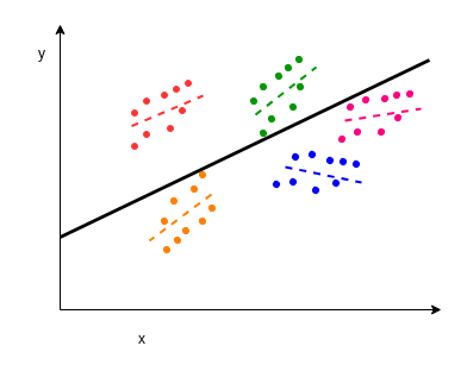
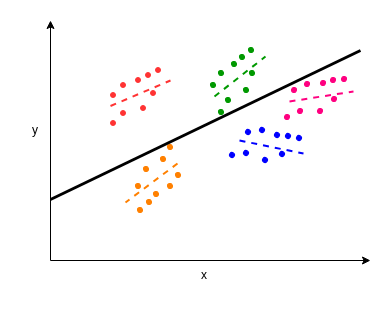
  <mxCell id="0" />
  <mxCell id="1" parent="0" />
  <mxCell id="2" value="" style="endArrow=classic;html=1;rounded=0;" edge="1" parent="1"><mxGeometry width="50" height="50" relative="1" as="geometry"><mxPoint x="50" y="260" as="sourcePoint" /><mxPoint x="50" y="20" as="targetPoint" /></mxGeometry></mxCell>
  <mxCell id="3" value="" style="endArrow=classic;html=1;rounded=0;" edge="1" parent="1"><mxGeometry width="50" height="50" relative="1" as="geometry"><mxPoint x="50" y="260" as="sourcePoint" /><mxPoint x="370" y="260" as="targetPoint" /></mxGeometry></mxCell>
  <mxCell id="4" value="" style="endArrow=none;html=1;rounded=0;strokeWidth=2;dashed=1;strokeColor=#FF8000;" edge="1" parent="1"><mxGeometry width="50" height="50" relative="1" as="geometry"><mxPoint x="177" y="163" as="sourcePoint" /><mxPoint x="125" y="202" as="targetPoint" /></mxGeometry></mxCell>
  <mxCell id="5" value="" style="ellipse;whiteSpace=wrap;html=1;aspect=fixed;fillColor=#FF8000;direction=south;rotation=-195;strokeColor=#FF8000;" vertex="1" parent="1"><mxGeometry x="167" y="144" width="5" height="5" as="geometry" /></mxCell>
  <mxCell id="6" value="" style="ellipse;whiteSpace=wrap;html=1;aspect=fixed;fillColor=#FF8000;rotation=-195;strokeColor=#FF8000;" vertex="1" parent="1"><mxGeometry x="160" y="156" width="5" height="5" as="geometry" /></mxCell>
  <mxCell id="7" value="" style="ellipse;whiteSpace=wrap;html=1;aspect=fixed;fillColor=#FF8000;rotation=-195;strokeColor=#FF8000;" vertex="1" parent="1"><mxGeometry x="143" y="166" width="5" height="5" as="geometry" /></mxCell>
  <mxCell id="8" value="" style="ellipse;whiteSpace=wrap;html=1;aspect=fixed;fillColor=#FF8000;rotation=-195;strokeColor=#FF8000;" vertex="1" parent="1"><mxGeometry x="153" y="191" width="5" height="5" as="geometry" /></mxCell>
  <mxCell id="9" value="" style="ellipse;whiteSpace=wrap;html=1;aspect=fixed;fillColor=#FF8000;rotation=-195;strokeColor=#FF8000;" vertex="1" parent="1"><mxGeometry x="146" y="199" width="5" height="5" as="geometry" /></mxCell>
  <mxCell id="10" value="" style="ellipse;whiteSpace=wrap;html=1;aspect=fixed;fillColor=#FF8000;rotation=-195;strokeColor=#FF8000;" vertex="1" parent="1"><mxGeometry x="135" y="183" width="5" height="5" as="geometry" /></mxCell>
  <mxCell id="11" value="" style="ellipse;whiteSpace=wrap;html=1;aspect=fixed;fillColor=#FF8000;rotation=-195;strokeColor=#FF8000;" vertex="1" parent="1"><mxGeometry x="137" y="207" width="5" height="5" as="geometry" /></mxCell>
  <mxCell id="12" value="" style="ellipse;whiteSpace=wrap;html=1;aspect=fixed;fillColor=#FF8000;direction=south;rotation=-195;strokeColor=#FF8000;" vertex="1" parent="1"><mxGeometry x="175" y="172" width="5" height="5" as="geometry" /></mxCell>
  <mxCell id="13" value="" style="ellipse;whiteSpace=wrap;html=1;aspect=fixed;fillColor=#FF8000;rotation=-195;strokeColor=#FF8000;" vertex="1" parent="1"><mxGeometry x="167" y="183" width="5" height="5" as="geometry" /></mxCell>
  <mxCell id="14" value="" style="endArrow=none;html=1;rounded=0;strokeWidth=2;dashed=1;strokeColor=#0000FF;" edge="1" parent="1"><mxGeometry width="50" height="50" relative="1" as="geometry"><mxPoint x="239" y="140" as="sourcePoint" /><mxPoint x="303" y="153" as="targetPoint" /></mxGeometry></mxCell>
  <mxCell id="15" value="" style="ellipse;whiteSpace=wrap;html=1;aspect=fixed;fillColor=#0000FF;direction=south;rotation=35;strokeColor=#0000FF;" vertex="1" parent="1"><mxGeometry x="229" y="152" width="5" height="5" as="geometry" /></mxCell>
  <mxCell id="16" value="" style="ellipse;whiteSpace=wrap;html=1;aspect=fixed;fillColor=#0000FF;rotation=35;strokeColor=#0000FF;" vertex="1" parent="1"><mxGeometry x="243" y="150" width="5" height="5" as="geometry" /></mxCell>
  <mxCell id="17" value="" style="ellipse;whiteSpace=wrap;html=1;aspect=fixed;fillColor=#0000FF;rotation=35;strokeColor=#0000FF;" vertex="1" parent="1"><mxGeometry x="262" y="157" width="5" height="5" as="geometry" /></mxCell>
  <mxCell id="18" value="" style="ellipse;whiteSpace=wrap;html=1;aspect=fixed;fillColor=#0000FF;rotation=35;strokeColor=#0000FF;" vertex="1" parent="1"><mxGeometry x="274" y="132" width="5" height="5" as="geometry" /></mxCell>
  <mxCell id="19" value="" style="ellipse;whiteSpace=wrap;html=1;aspect=fixed;fillColor=#0000FF;rotation=35;strokeColor=#0000FF;" vertex="1" parent="1"><mxGeometry x="285" y="133" width="5" height="5" as="geometry" /></mxCell>
  <mxCell id="20" value="" style="ellipse;whiteSpace=wrap;html=1;aspect=fixed;fillColor=#0000FF;rotation=35;strokeColor=#0000FF;" vertex="1" parent="1"><mxGeometry x="279" y="151" width="5" height="5" as="geometry" /></mxCell>
  <mxCell id="21" value="" style="ellipse;whiteSpace=wrap;html=1;aspect=fixed;fillColor=#0000FF;rotation=35;strokeColor=#0000FF;" vertex="1" parent="1"><mxGeometry x="296" y="135" width="5" height="5" as="geometry" /></mxCell>
  <mxCell id="22" value="" style="ellipse;whiteSpace=wrap;html=1;aspect=fixed;fillColor=#0000FF;direction=south;rotation=35;strokeColor=#0000FF;" vertex="1" parent="1"><mxGeometry x="245" y="129" width="5" height="5" as="geometry" /></mxCell>
  <mxCell id="23" value="" style="ellipse;whiteSpace=wrap;html=1;aspect=fixed;fillColor=#0000FF;rotation=35;strokeColor=#0000FF;" vertex="1" parent="1"><mxGeometry x="259" y="127" width="5" height="5" as="geometry" /></mxCell>
  <mxCell id="24" value="" style="endArrow=none;html=1;rounded=0;strokeWidth=2;dashed=1;strokeColor=#FF0080;" edge="1" parent="1"><mxGeometry width="50" height="50" relative="1" as="geometry"><mxPoint x="289" y="101" as="sourcePoint" /><mxPoint x="353" y="91" as="targetPoint" /></mxGeometry></mxCell>
  <mxCell id="25" value="" style="ellipse;whiteSpace=wrap;html=1;aspect=fixed;fillColor=#FF0080;direction=south;rotation=15;strokeColor=#FF0080;" vertex="1" parent="1"><mxGeometry x="284" y="114" width="5" height="5" as="geometry" /></mxCell>
  <mxCell id="26" value="" style="ellipse;whiteSpace=wrap;html=1;aspect=fixed;fillColor=#FF0080;rotation=15;strokeColor=#FF0080;" vertex="1" parent="1"><mxGeometry x="297" y="108" width="5" height="5" as="geometry" /></mxCell>
  <mxCell id="27" value="" style="ellipse;whiteSpace=wrap;html=1;aspect=fixed;fillColor=#FF0080;rotation=15;strokeColor=#FF0080;" vertex="1" parent="1"><mxGeometry x="317" y="108" width="5" height="5" as="geometry" /></mxCell>
  <mxCell id="28" value="" style="ellipse;whiteSpace=wrap;html=1;aspect=fixed;fillColor=#FF0080;rotation=15;strokeColor=#FF0080;" vertex="1" parent="1"><mxGeometry x="320" y="80" width="5" height="5" as="geometry" /></mxCell>
  <mxCell id="29" value="" style="ellipse;whiteSpace=wrap;html=1;aspect=fixed;fillColor=#FF0080;rotation=15;strokeColor=#FF0080;" vertex="1" parent="1"><mxGeometry x="330" y="77" width="5" height="5" as="geometry" /></mxCell>
  <mxCell id="30" value="" style="ellipse;whiteSpace=wrap;html=1;aspect=fixed;fillColor=#FF0080;rotation=15;strokeColor=#FF0080;" vertex="1" parent="1"><mxGeometry x="331" y="96" width="5" height="5" as="geometry" /></mxCell>
  <mxCell id="31" value="" style="ellipse;whiteSpace=wrap;html=1;aspect=fixed;fillColor=#FF0080;rotation=15;strokeColor=#FF0080;" vertex="1" parent="1"><mxGeometry x="341" y="76" width="5" height="5" as="geometry" /></mxCell>
  <mxCell id="32" value="" style="ellipse;whiteSpace=wrap;html=1;aspect=fixed;fillColor=#FF0080;direction=south;rotation=15;strokeColor=#FF0080;" vertex="1" parent="1"><mxGeometry x="291" y="87" width="5" height="5" as="geometry" /></mxCell>
  <mxCell id="33" value="" style="ellipse;whiteSpace=wrap;html=1;aspect=fixed;fillColor=#FF0080;rotation=15;strokeColor=#FF0080;" vertex="1" parent="1"><mxGeometry x="304" y="81" width="5" height="5" as="geometry" /></mxCell>
  <mxCell id="34" value="" style="endArrow=none;html=1;rounded=0;strokeWidth=2;dashed=1;strokeColor=#009900;" edge="1" parent="1"><mxGeometry width="50" height="50" relative="1" as="geometry"><mxPoint x="214" y="96" as="sourcePoint" /><mxPoint x="265" y="56" as="targetPoint" /></mxGeometry></mxCell>
  <mxCell id="35" value="" style="ellipse;whiteSpace=wrap;html=1;aspect=fixed;fillColor=#009900;direction=south;rotation=-15;container=0;strokeColor=#009900;" vertex="1" parent="1"><mxGeometry x="218" y="109" width="5" height="5" as="geometry" /></mxCell>
  <mxCell id="36" value="" style="ellipse;whiteSpace=wrap;html=1;aspect=fixed;fillColor=#009900;rotation=-15;container=0;strokeColor=#009900;" vertex="1" parent="1"><mxGeometry x="225" y="97" width="5" height="5" as="geometry" /></mxCell>
  <mxCell id="37" value="" style="ellipse;whiteSpace=wrap;html=1;aspect=fixed;fillColor=#009900;rotation=-15;container=0;strokeColor=#009900;" vertex="1" parent="1"><mxGeometry x="243" y="87" width="5" height="5" as="geometry" /></mxCell>
  <mxCell id="38" value="" style="ellipse;whiteSpace=wrap;html=1;aspect=fixed;fillColor=#009900;rotation=-15;container=0;strokeColor=#009900;" vertex="1" parent="1"><mxGeometry x="231" y="61" width="5" height="5" as="geometry" /></mxCell>
  <mxCell id="39" value="" style="ellipse;whiteSpace=wrap;html=1;aspect=fixed;fillColor=#009900;rotation=-15;container=0;strokeColor=#009900;" vertex="1" parent="1"><mxGeometry x="239" y="54" width="5" height="5" as="geometry" /></mxCell>
  <mxCell id="40" value="" style="ellipse;whiteSpace=wrap;html=1;aspect=fixed;fillColor=#009900;rotation=-15;container=0;strokeColor=#009900;" vertex="1" parent="1"><mxGeometry x="249" y="70" width="5" height="5" as="geometry" /></mxCell>
  <mxCell id="41" value="" style="ellipse;whiteSpace=wrap;html=1;aspect=fixed;fillColor=#009900;rotation=-15;container=0;strokeColor=#009900;" vertex="1" parent="1"><mxGeometry x="248" y="47" width="5" height="5" as="geometry" /></mxCell>
  <mxCell id="42" value="" style="ellipse;whiteSpace=wrap;html=1;aspect=fixed;fillColor=#009900;direction=south;rotation=-15;container=0;strokeColor=#009900;" vertex="1" parent="1"><mxGeometry x="210" y="82" width="5" height="5" as="geometry" /></mxCell>
  <mxCell id="43" value="" style="ellipse;whiteSpace=wrap;html=1;aspect=fixed;fillColor=#009900;rotation=-15;container=0;strokeColor=#009900;" vertex="1" parent="1"><mxGeometry x="218" y="70" width="5" height="5" as="geometry" /></mxCell>
  <mxCell id="44" value="" style="endArrow=none;html=1;rounded=0;strokeWidth=2;dashed=1;strokeColor=#FF3333;" edge="1" parent="1"><mxGeometry width="50" height="50" relative="1" as="geometry"><mxPoint x="110" y="105.5" as="sourcePoint" /><mxPoint x="170" y="80" as="targetPoint" /></mxGeometry></mxCell>
  <mxCell id="45" value="" style="ellipse;whiteSpace=wrap;html=1;aspect=fixed;fillColor=#FF3333;direction=south;container=0;strokeColor=#FF3333;" vertex="1" parent="1"><mxGeometry x="110" y="120" width="5" height="5" as="geometry" /></mxCell>
  <mxCell id="46" value="" style="ellipse;whiteSpace=wrap;html=1;aspect=fixed;fillColor=#FF3333;container=0;strokeColor=#FF3333;" vertex="1" parent="1"><mxGeometry x="120" y="110" width="5" height="5" as="geometry" /></mxCell>
  <mxCell id="47" value="" style="ellipse;whiteSpace=wrap;html=1;aspect=fixed;fillColor=#FF3333;container=0;strokeColor=#FF3333;" vertex="1" parent="1"><mxGeometry x="140" y="105" width="5" height="5" as="geometry" /></mxCell>
  <mxCell id="48" value="" style="ellipse;whiteSpace=wrap;html=1;aspect=fixed;fillColor=#FF3333;container=0;strokeColor=#FF3333;" vertex="1" parent="1"><mxGeometry x="135" y="77" width="5" height="5" as="geometry" /></mxCell>
  <mxCell id="49" value="" style="ellipse;whiteSpace=wrap;html=1;aspect=fixed;fillColor=#FF3333;container=0;strokeColor=#FF3333;" vertex="1" parent="1"><mxGeometry x="145" y="72" width="5" height="5" as="geometry" /></mxCell>
  <mxCell id="50" value="" style="ellipse;whiteSpace=wrap;html=1;aspect=fixed;fillColor=#FF3333;container=0;strokeColor=#FF3333;" vertex="1" parent="1"><mxGeometry x="150" y="90" width="5" height="5" as="geometry" /></mxCell>
  <mxCell id="51" value="" style="ellipse;whiteSpace=wrap;html=1;aspect=fixed;fillColor=#FF3333;container=0;strokeColor=#FF3333;" vertex="1" parent="1"><mxGeometry x="155" y="67" width="5" height="5" as="geometry" /></mxCell>
  <mxCell id="52" value="" style="ellipse;whiteSpace=wrap;html=1;aspect=fixed;fillColor=#FF3333;direction=south;container=0;strokeColor=#FF3333;" vertex="1" parent="1"><mxGeometry x="110" y="92" width="5" height="5" as="geometry" /></mxCell>
  <mxCell id="53" value="" style="ellipse;whiteSpace=wrap;html=1;aspect=fixed;fillColor=#FF3333;container=0;strokeColor=#FF3333;" vertex="1" parent="1"><mxGeometry x="120" y="82" width="5" height="5" as="geometry" /></mxCell>
  <mxCell id="54" value="" style="endArrow=none;html=1;rounded=0;strokeWidth=3;" edge="1" parent="1"><mxGeometry width="50" height="50" relative="1" as="geometry"><mxPoint x="360" y="50" as="sourcePoint" /><mxPoint x="50" y="199" as="targetPoint" /></mxGeometry></mxCell>
- <mxCell id="55" value="x" style="text;html=1;strokeColor=none;fillColor=none;align=center;verticalAlign=middle;whiteSpace=wrap;rounded=0;" vertex="1" parent="1"><mxGeometry x="89" y="270" width="60" height="30" as="geometry" /></mxCell>
- <mxCell id="56" value="y" style="text;html=1;strokeColor=none;fillColor=none;align=center;verticalAlign=middle;whiteSpace=wrap;rounded=0;" vertex="1" parent="1"><mxGeometry x="20" y="29.5" width="30" height="30" as="geometry" /></mxCell>
+ <mxCell id="55" value="x" style="text;html=1;strokeColor=none;fillColor=none;align=center;verticalAlign=middle;whiteSpace=wrap;rounded=0;" vertex="1" parent="1"><mxGeometry x="174" y="260" width="60" height="30" as="geometry" /></mxCell>
+ <mxCell id="56" value="y" style="text;html=1;strokeColor=none;fillColor=none;align=center;verticalAlign=middle;whiteSpace=wrap;rounded=0;" vertex="1" parent="1"><mxGeometry x="20" y="114.5" width="30" height="30" as="geometry" /></mxCell>
